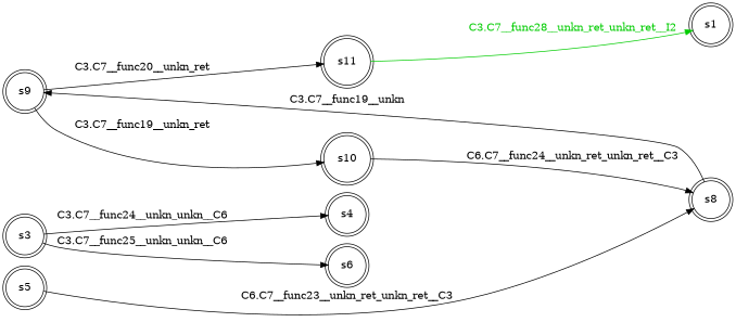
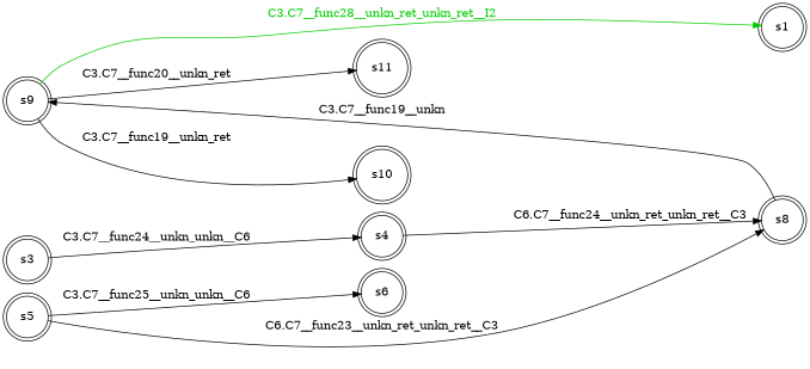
  digraph {
    fontname="DejaVu Serif"
    rankdir=LR
    node [fontname="DejaVu Serif" shape=doublecircle]
    edge [fontname="DejaVu Serif"]
    n1 [label=<s1>]
    n2 [label=<s3>]
    n3 [label=<s4>]
    n4 [label=<s6>]
    n5 [label=<s8>]
    n6 [label=<s5>]
    n7 [label=<s9>]
    n8 [label=<s10>]
    n9 [label=<s11>]
    n2 -> n3 [label=<<font color="#000000">C3.C7__func24__unkn_unkn__C6</font>>]
-   n2 -> n4 [label=<<font color="#000000">C3.C7__func25__unkn_unkn__C6</font>>]
-   n8 -> n5 [label=<<font color="#000000">C6.C7__func24__unkn_ret_unkn_ret__C3</font>>]
+   n6 -> n4 [label=<<font color="#000000">C3.C7__func25__unkn_unkn__C6</font>>]
+   n3 -> n5 [label=<<font color="#000000">C6.C7__func24__unkn_ret_unkn_ret__C3</font>>]
    n5 -> n7 [label=<<font color="#000000">C3.C7__func19__unkn</font>>]
    n6 -> n5 [label=<<font color="#000000">C6.C7__func23__unkn_ret_unkn_ret__C3</font>>]
    n7 -> n8 [label=<<font color="#000000">C3.C7__func19__unkn_ret</font>>]
    n7 -> n9 [label=<<font color="#000000">C3.C7__func20__unkn_ret</font>>]
-   n9 -> n1 [color="#00cc00" label=<<font color="#00cc00">C3.C7__func28__unkn_ret_unkn_ret__I2</font>>]
+   n7 -> n1 [color="#00cc00" label=<<font color="#00cc00">C3.C7__func28__unkn_ret_unkn_ret__I2</font>>]
  }
